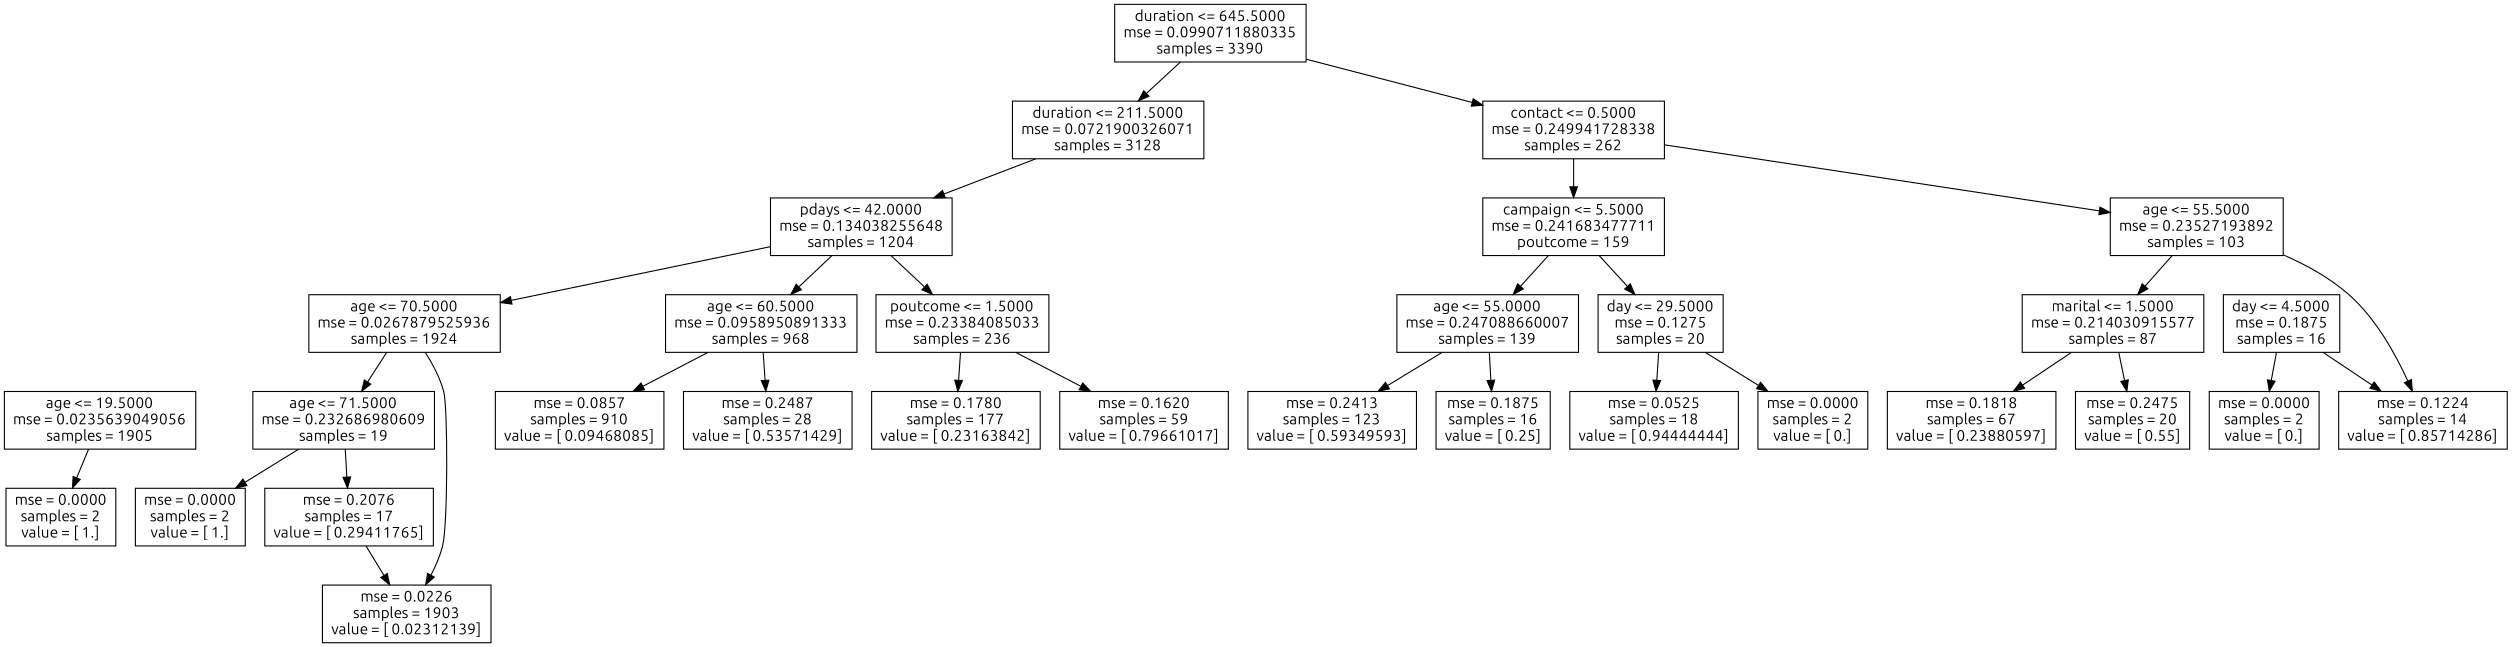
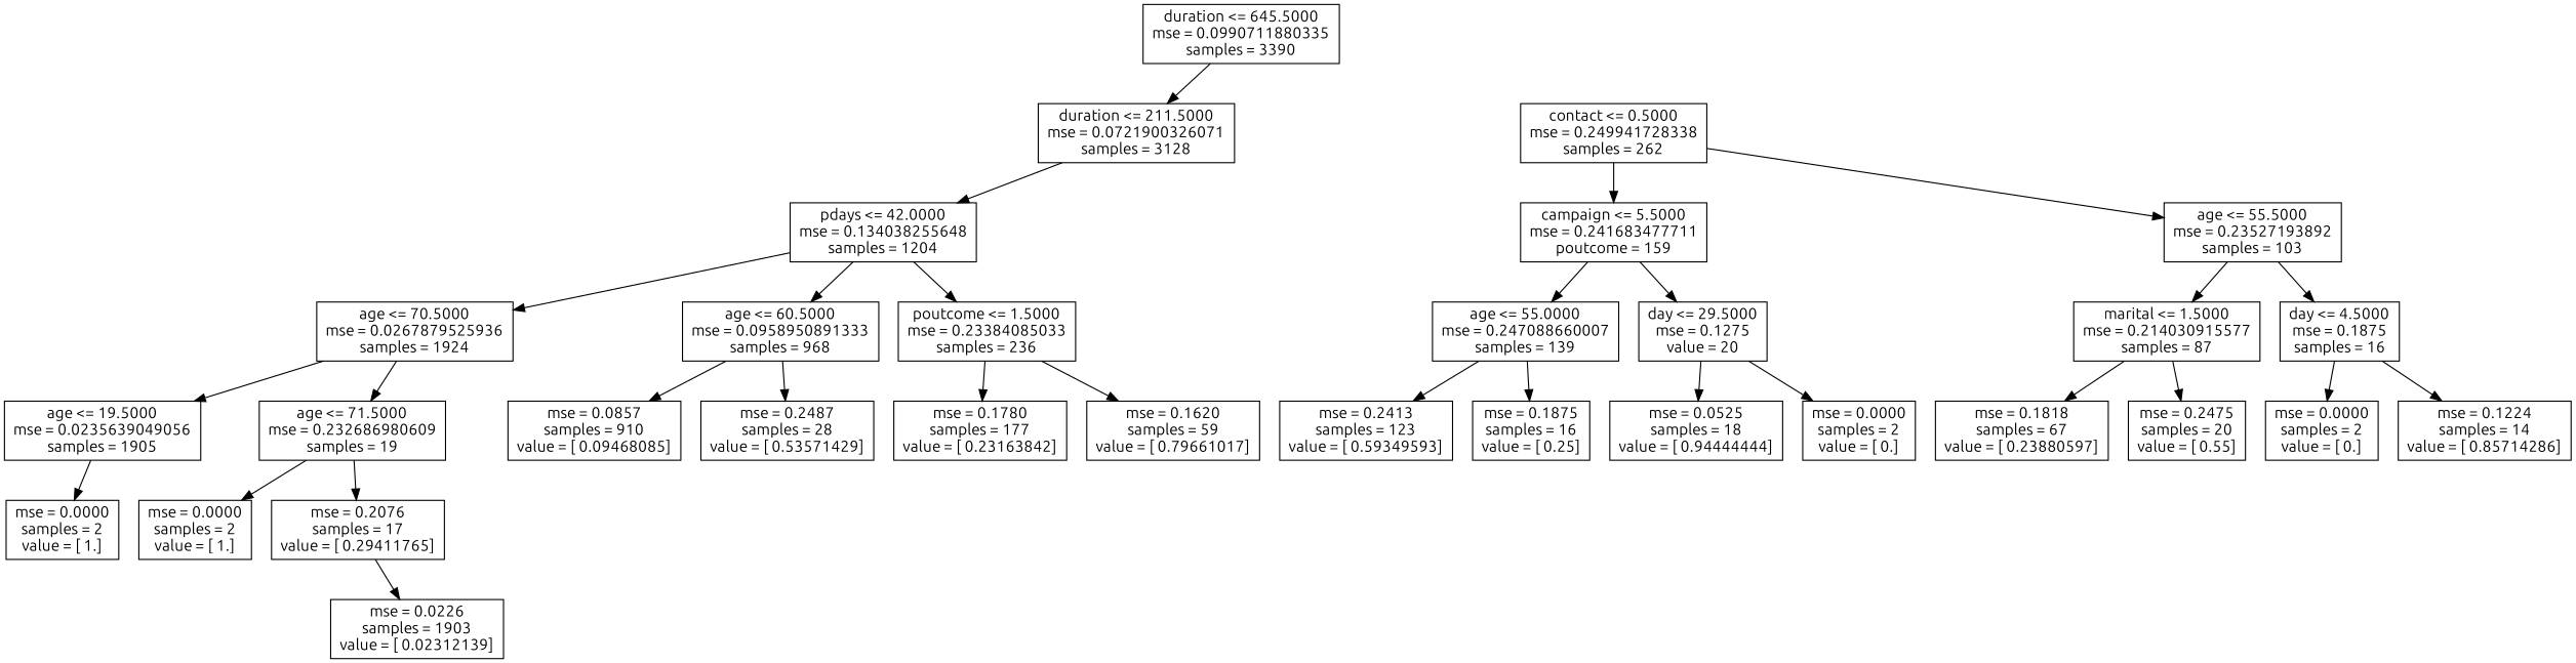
  digraph {
    fontname=Ubuntu
    node [fontname=Ubuntu shape=box]
    edge [fontname=Ubuntu]
    n1 [label="duration <= 645.5000\nmse = 0.0990711880335\nsamples = 3390"]
    n2 [label="duration <= 211.5000\nmse = 0.0721900326071\nsamples = 3128"]
    n3 [label="contact <= 0.5000\nmse = 0.249941728338\nsamples = 262"]
    n4 [label="pdays <= 42.0000\nmse = 0.134038255648\nsamples = 1204"]
    n5 [label="campaign <= 5.5000\nmse = 0.241683477711\npoutcome = 159"]
    n6 [label="age <= 55.5000\nmse = 0.23527193892\nsamples = 103"]
    n7 [label="age <= 70.5000\nmse = 0.0267879525936\nsamples = 1924"]
    n8 [label="age <= 19.5000\nmse = 0.0235639049056\nsamples = 1905"]
    n9 [label="age <= 71.5000\nmse = 0.232686980609\nsamples = 19"]
    n10 [label="age <= 60.5000\nmse = 0.0958950891333\nsamples = 968"]
    n11 [label="poutcome <= 1.5000\nmse = 0.23384085033\nsamples = 236"]
    n12 [label="mse = 0.0000\nsamples = 2\nvalue = [ 1.]"]
    n13 [label="mse = 0.0000\nsamples = 2\nvalue = [ 1.]"]
    n14 [label="mse = 0.2076\nsamples = 17\nvalue = [ 0.29411765]"]
    n15 [label="mse = 0.0226\nsamples = 1903\nvalue = [ 0.02312139]"]
    n16 [label="mse = 0.0857\nsamples = 910\nvalue = [ 0.09468085]"]
    n17 [label="mse = 0.2487\nsamples = 28\nvalue = [ 0.53571429]"]
    n18 [label="mse = 0.1780\nsamples = 177\nvalue = [ 0.23163842]"]
    n19 [label="mse = 0.1620\nsamples = 59\nvalue = [ 0.79661017]"]
    n20 [label="age <= 55.0000\nmse = 0.247088660007\nsamples = 139"]
-   n21 [label="day <= 29.5000\nmse = 0.1275\nsamples = 20"]
+   n21 [label="day <= 29.5000\nmse = 0.1275\nvalue = 20"]
    n22 [label="marital <= 1.5000\nmse = 0.214030915577\nsamples = 87"]
    n23 [label="day <= 4.5000\nmse = 0.1875\nsamples = 16"]
    n24 [label="mse = 0.2413\nsamples = 123\nvalue = [ 0.59349593]"]
    n25 [label="mse = 0.1875\nsamples = 16\nvalue = [ 0.25]"]
    n26 [label="mse = 0.0525\nsamples = 18\nvalue = [ 0.94444444]"]
    n27 [label="mse = 0.0000\nsamples = 2\nvalue = [ 0.]"]
    n28 [label="mse = 0.1818\nsamples = 67\nvalue = [ 0.23880597]"]
    n29 [label="mse = 0.2475\nsamples = 20\nvalue = [ 0.55]"]
    n30 [label="mse = 0.0000\nsamples = 2\nvalue = [ 0.]"]
    n31 [label="mse = 0.1224\nsamples = 14\nvalue = [ 0.85714286]"]
    n1 -> n2
-   n1 -> n3
    n2 -> n4
    n3 -> n5
    n3 -> n6
    n4 -> n7
    n4 -> n10
    n4 -> n11
    n5 -> n20
    n5 -> n21
    n6 -> n22
-   n6 -> n31
-   n7 -> n15
+   n6 -> n23
+   n7 -> n8
    n7 -> n9
    n8 -> n12
    n9 -> n13
    n9 -> n14
    n10 -> n16
    n10 -> n17
    n11 -> n18
    n11 -> n19
    n14 -> n15
    n20 -> n24
    n20 -> n25
    n21 -> n26
    n21 -> n27
    n22 -> n28
    n22 -> n29
    n23 -> n30
    n23 -> n31
  }
